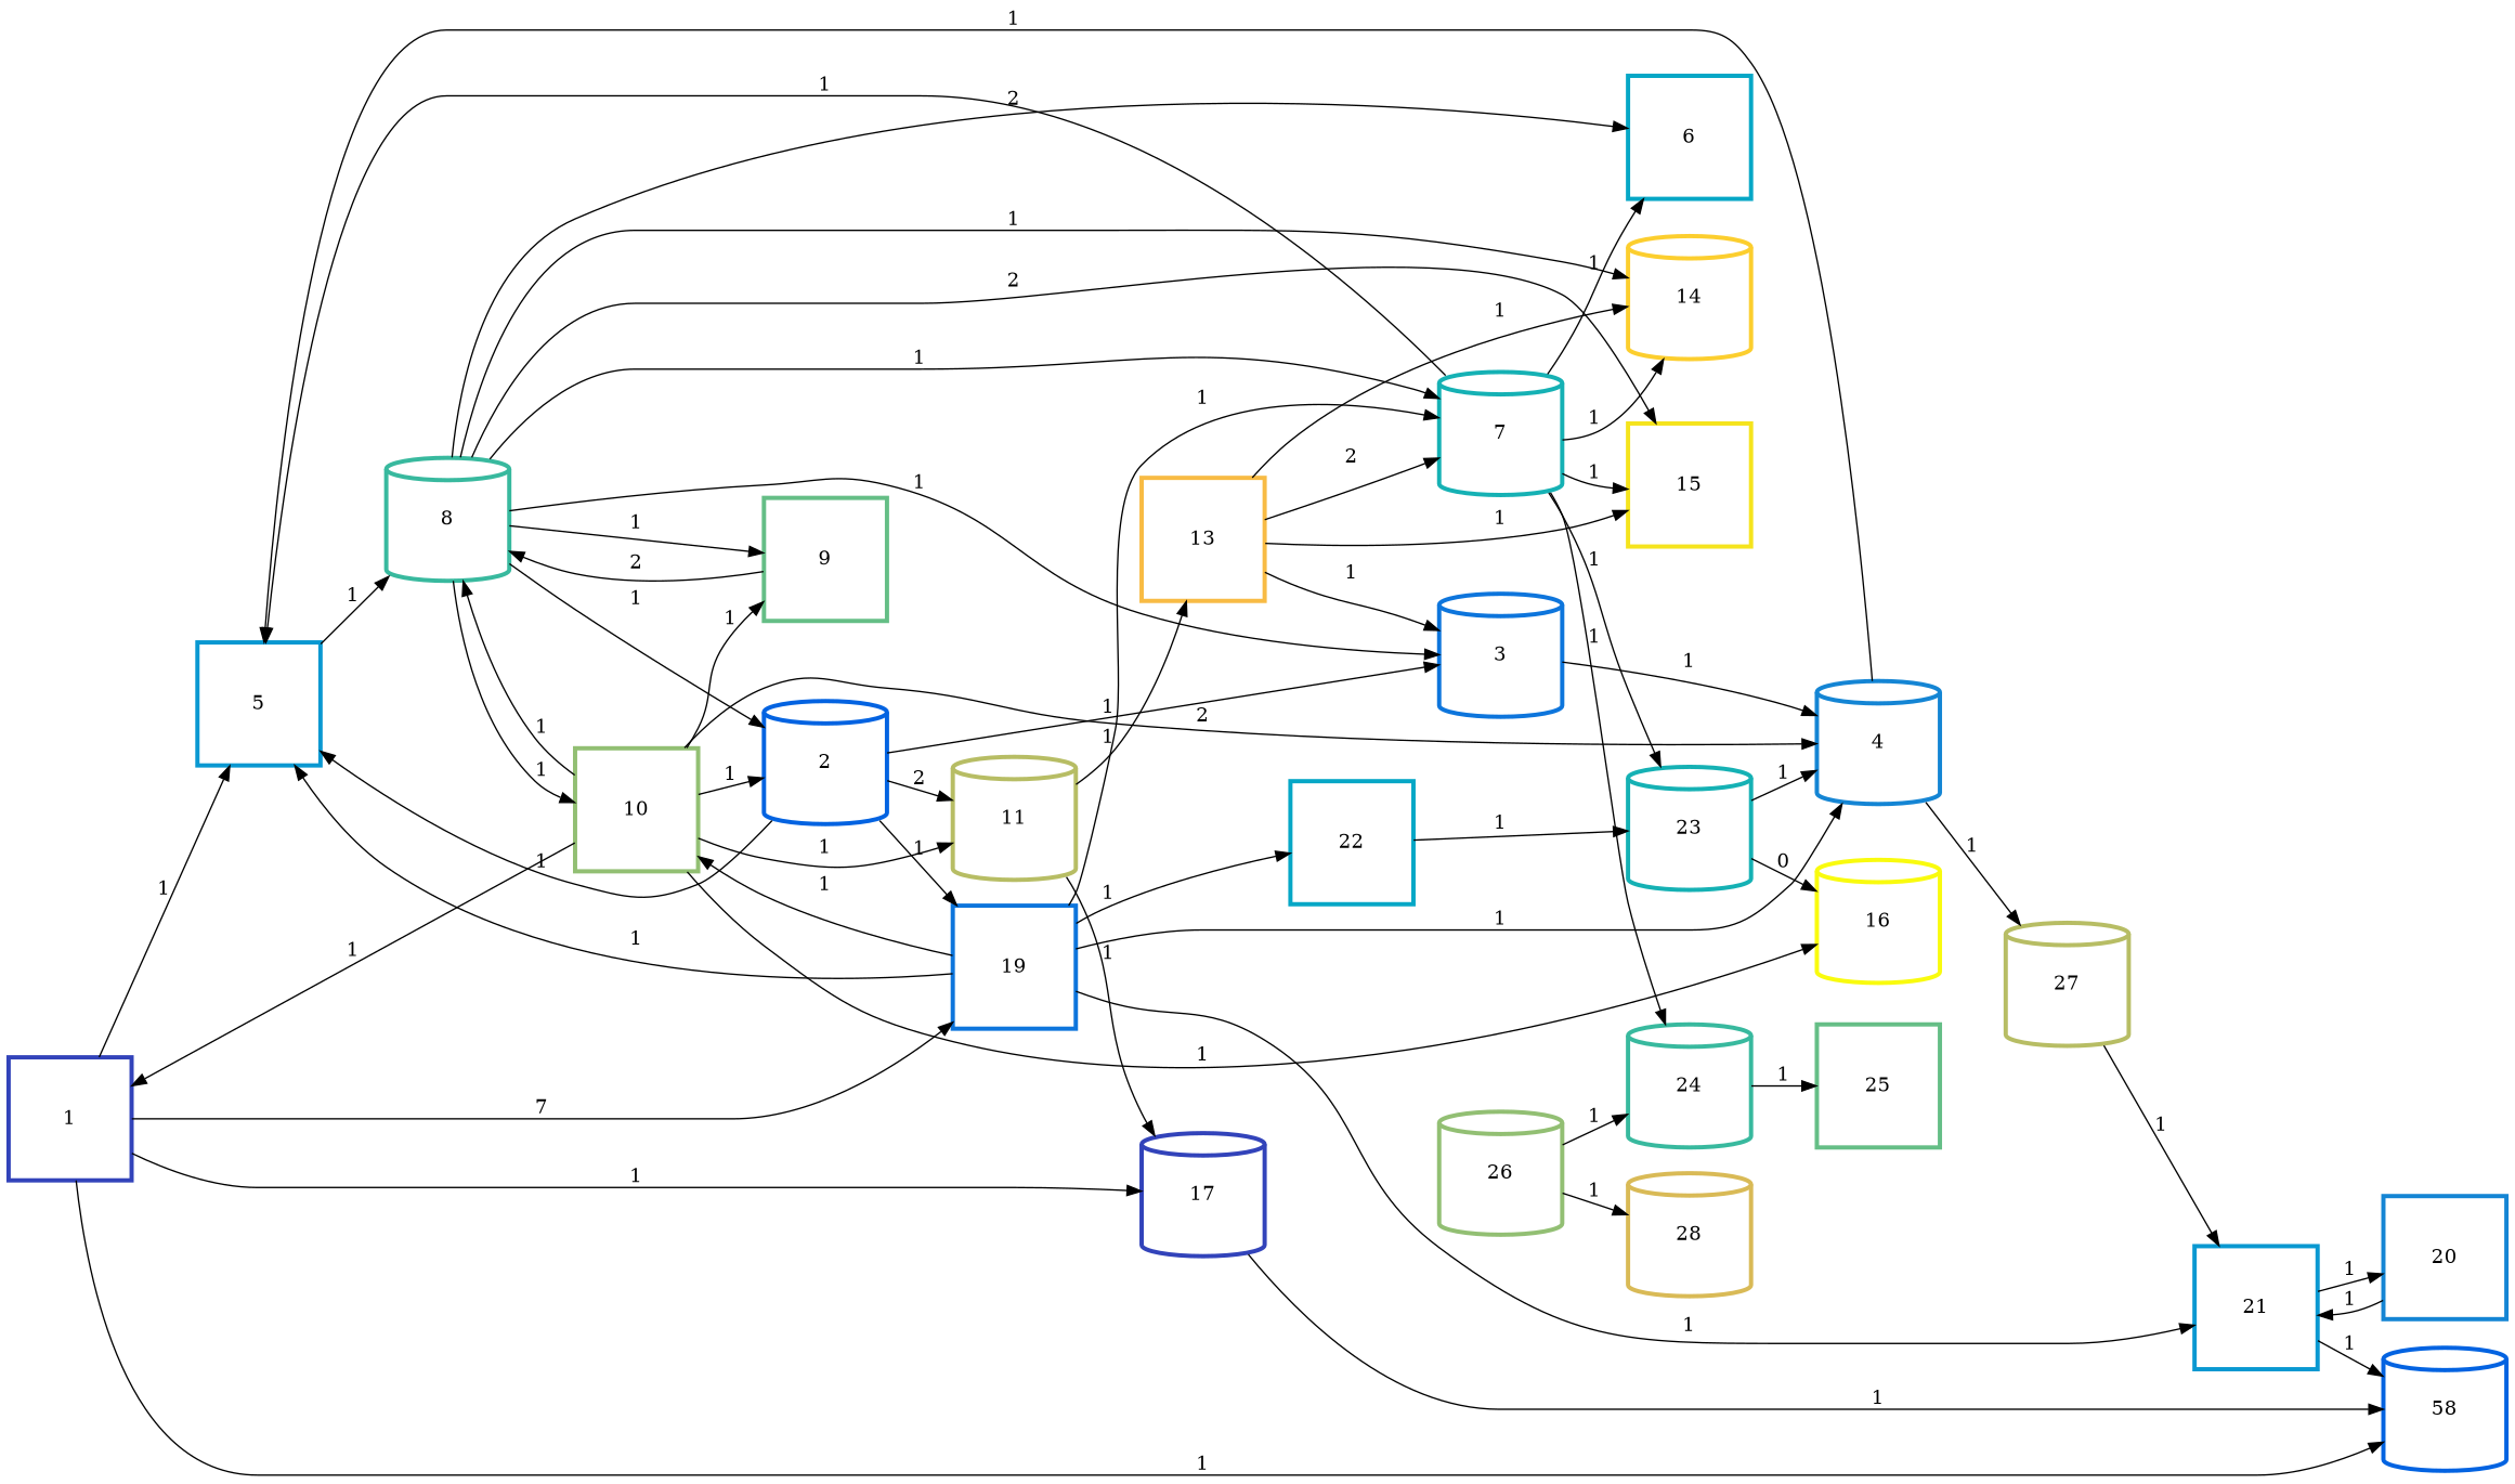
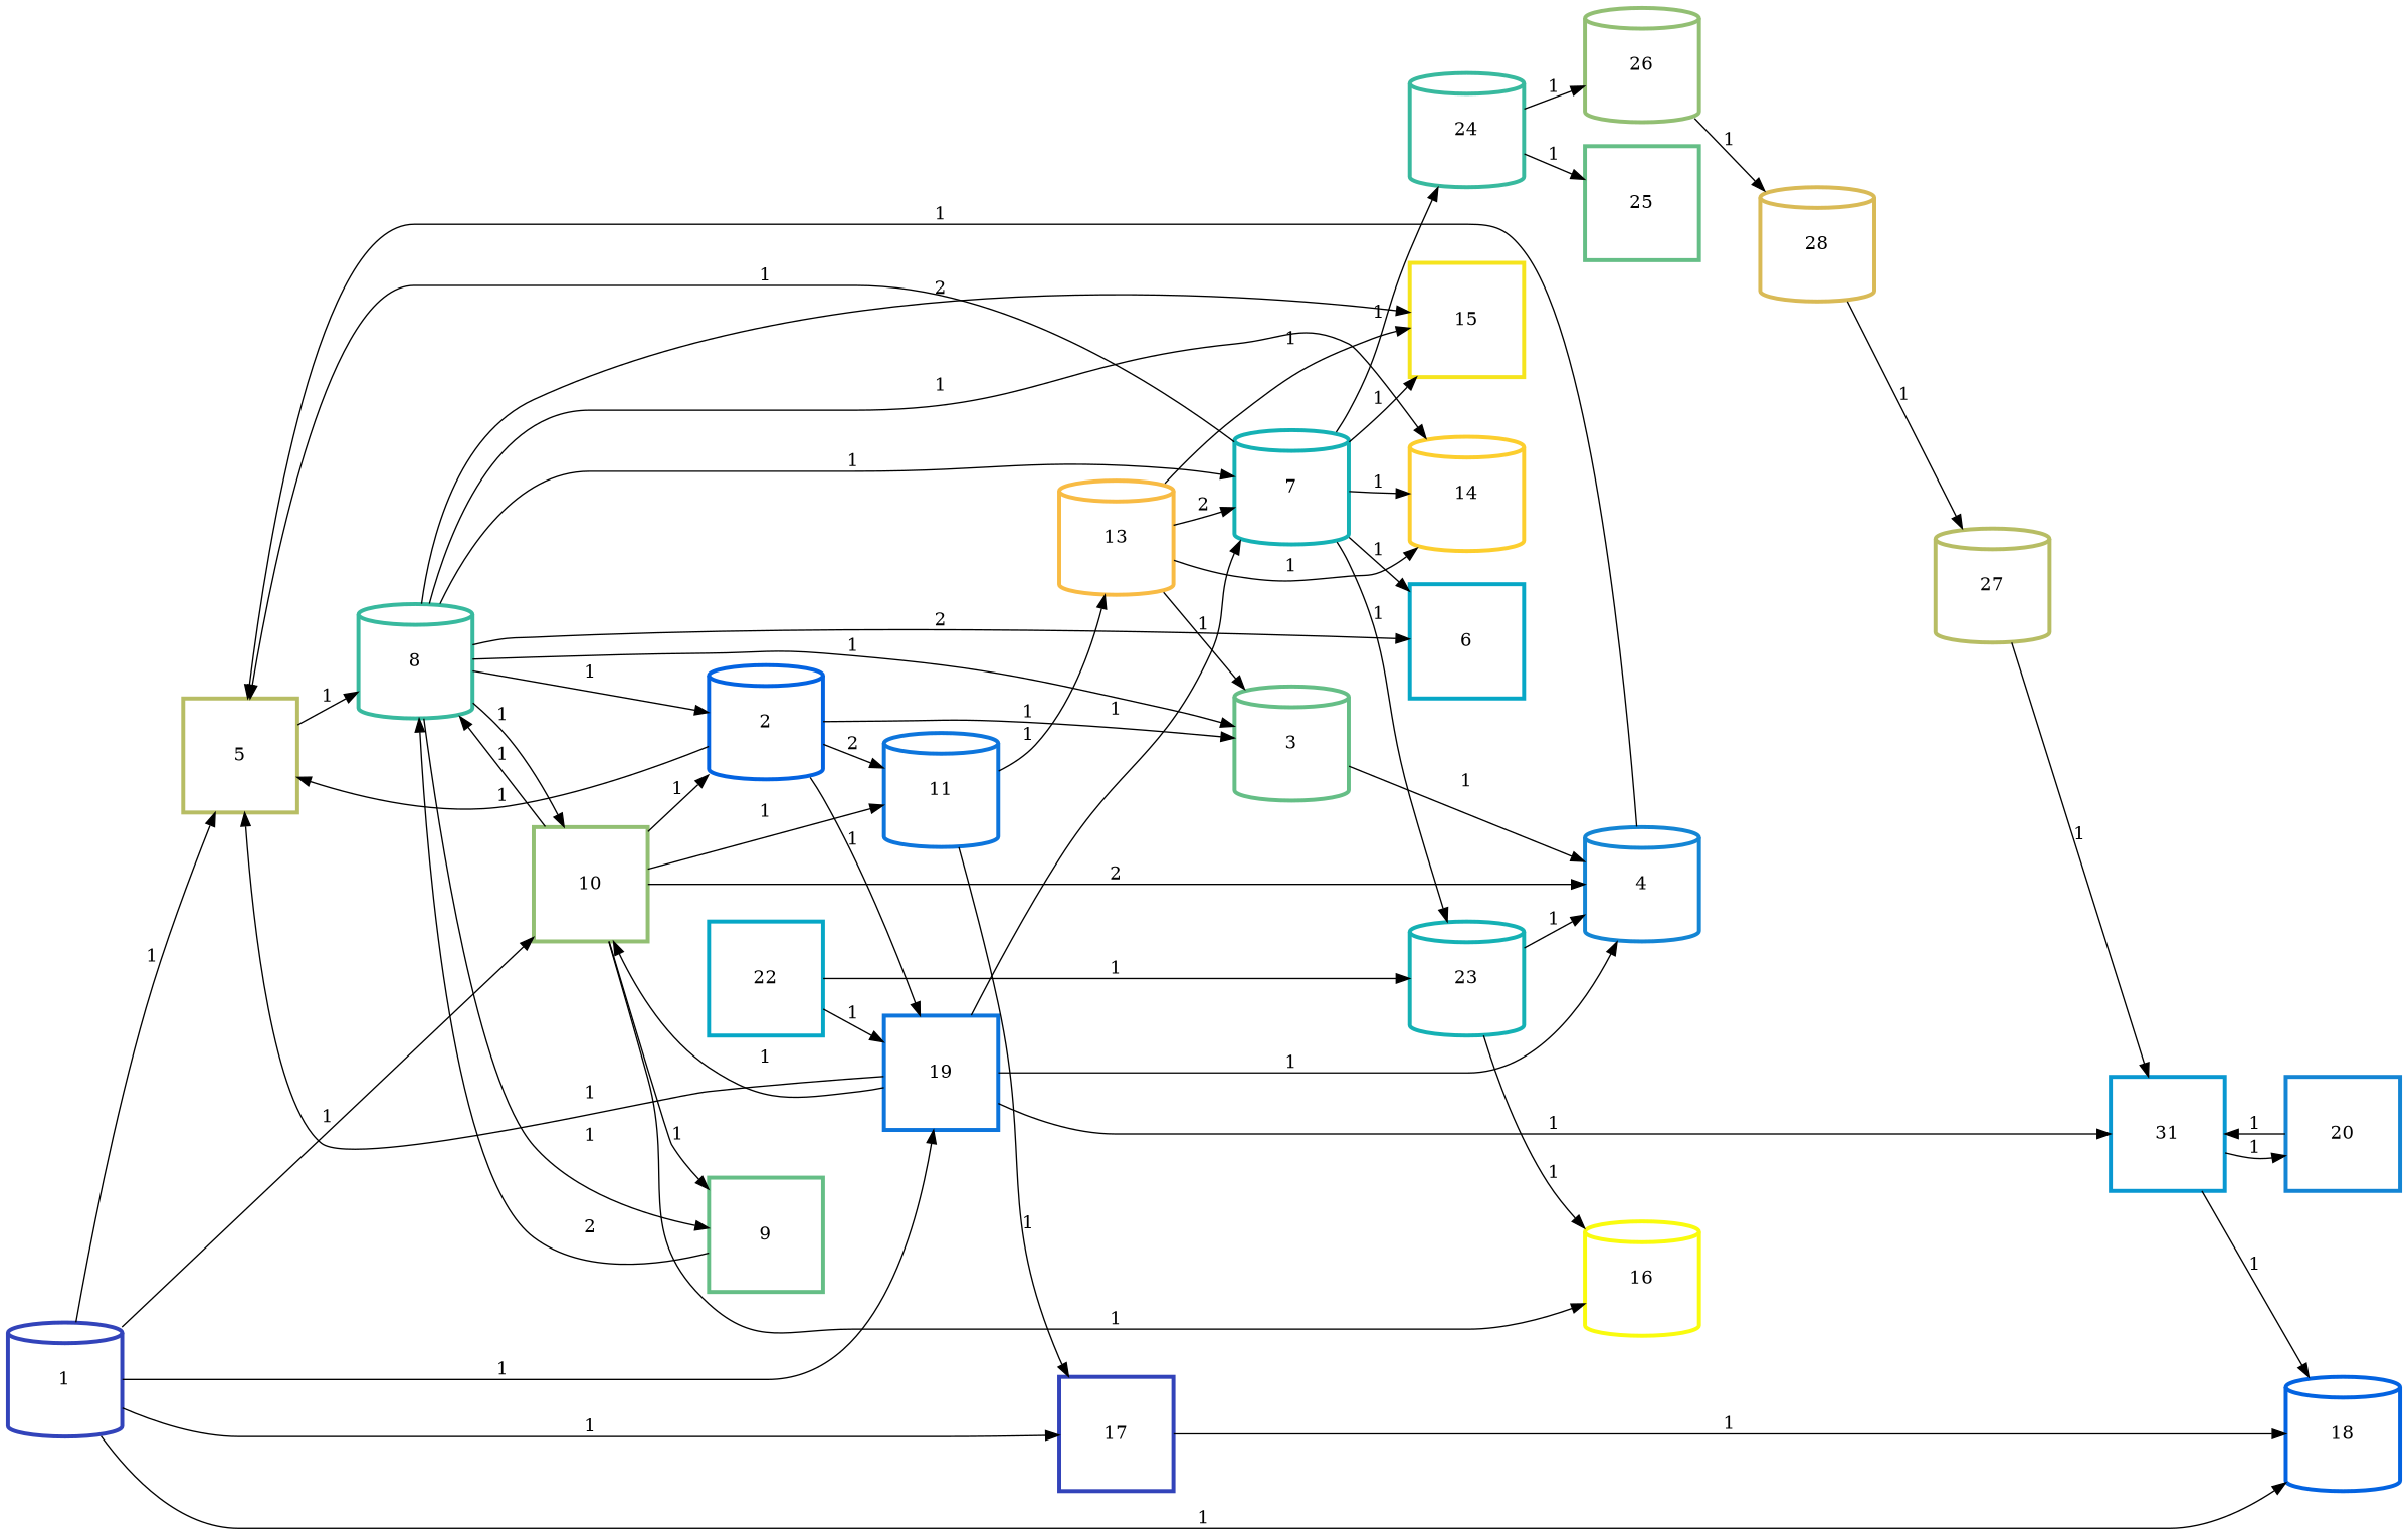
  digraph {
    rankdir=LR
    node [color="#3243BA" penwidth=3 shape=cylinder]
    edge [color=black penwidth=1]
-   n1 [height=1.2 label=1 shape=box width=1.2]
-   n2 [color="#0998D1" height=1.2 label=5 shape=box width=1.2]
+   n1 [height=1.2 label=1 width=1.2]
+   n2 [color="#B7BD64" height=1.2 label=5 shape=box width=1.2]
    n3 [color="#92BF73" height=1.2 label=10 shape=box width=1.2]
-   n4 [height=1.2 label=17 width=1.2]
-   n5 [color="#0363E1" height=1.2 label=58 width=1.2]
+   n4 [height=1.2 label=17 shape=box width=1.2]
+   n5 [color="#0363E1" height=1.2 label=18 width=1.2]
    n6 [color="#0D75DC" height=1.2 label=19 shape=box width=1.2]
    n7 [color="#0363E1" height=1.2 label=2 width=1.2]
-   n8 [color="#0D75DC" height=1.2 label=3 width=1.2]
-   n9 [color="#B7BD64" height=1.2 label=11 width=1.2]
+   n8 [color="#65BE86" height=1.2 label=3 width=1.2]
+   n9 [color="#0D75DC" height=1.2 label=11 width=1.2]
    n10 [color="#1485D4" height=1.2 label=4 width=1.2]
    n11 [color="#38B99E" height=1.2 label=8 width=1.2]
    n12 [color="#65BE86" height=1.2 label=9 shape=box width=1.2]
    n13 [color="#F9FB0E" height=1.2 label=16 width=1.2]
    n14 [color="#15B1B4" height=1.2 label=7 width=1.2]
-   n15 [color="#0998D1" height=1.2 label=21 shape=box width=1.2]
+   n15 [color="#0998D1" height=1.2 label=31 shape=box width=1.2]
    n16 [color="#06A7C6" height=1.2 label=22 shape=box width=1.2]
-   n17 [color="#F8BB44" height=1.2 label=13 shape=box width=1.2]
+   n17 [color="#F8BB44" height=1.2 label=13 width=1.2]
    n18 [color="#06A7C6" height=1.2 label=6 shape=box width=1.2]
    n19 [color="#FCCE2E" height=1.2 label=14 width=1.2]
    n20 [color="#F5E41D" height=1.2 label=15 shape=box width=1.2]
    n21 [color="#15B1B4" height=1.2 label=23 width=1.2]
    n22 [color="#38B99E" height=1.2 label=24 width=1.2]
    n23 [color="#65BE86" height=1.2 label=25 shape=box width=1.2]
    n24 [color="#92BF73" height=1.2 label=26 width=1.2]
    n25 [color="#1485D4" height=1.2 label=20 shape=box width=1.2]
    n26 [color="#D9BA56" height=1.2 label=28 width=1.2]
    n27 [color="#B7BD64" height=1.2 label=27 width=1.2]
    n1 -> n2 [label=1]
-   n3 -> n1 [label=1]
+   n1 -> n3 [label=1]
    n1 -> n4 [label=1]
    n1 -> n5 [label=1]
-   n1 -> n6 [label=7]
+   n1 -> n6 [label=1]
    n2 -> n11 [label=1]
    n3 -> n7 [label=1]
    n3 -> n9 [label=1]
    n3 -> n10 [label=2]
    n3 -> n11 [label=1]
    n3 -> n12 [label=1]
    n3 -> n13 [label=1]
    n4 -> n5 [label=1]
    n6 -> n2 [label=1]
    n6 -> n3 [label=1]
    n6 -> n10 [label=1]
    n6 -> n14 [label=1]
    n6 -> n15 [label=1]
-   n6 -> n16 [label=1]
+   n16 -> n6 [label=1]
    n7 -> n2 [label=1]
    n7 -> n6 [label=1]
    n7 -> n8 [label=1]
    n7 -> n9 [label=2]
    n8 -> n10 [label=1]
    n9 -> n4 [label=1]
    n9 -> n17 [label=1]
    n10 -> n2 [label=1]
    n11 -> n3 [label=1]
    n11 -> n7 [label=1]
    n11 -> n8 [label=1]
    n11 -> n12 [label=1]
    n11 -> n14 [label=1]
    n11 -> n18 [label=2]
    n11 -> n19 [label=1]
    n11 -> n20 [label=2]
    n12 -> n11 [label=2]
    n14 -> n2 [label=1]
    n14 -> n18 [label=1]
    n14 -> n19 [label=1]
    n14 -> n20 [label=1]
    n14 -> n21 [label=1]
    n14 -> n22 [label=1]
    n15 -> n5 [label=1]
    n15 -> n25 [label=1]
    n16 -> n21 [label=1]
    n17 -> n8 [label=1]
    n17 -> n14 [label=2]
    n17 -> n19 [label=1]
    n17 -> n20 [label=1]
    n21 -> n10 [label=1]
-   n21 -> n13 [label=0]
+   n21 -> n13 [label=1]
    n22 -> n23 [label=1]
-   n24 -> n22 [label=1]
+   n22 -> n24 [label=1]
    n24 -> n26 [label=1]
    n25 -> n15 [label=1]
-   n10 -> n27 [label=1]
+   n26 -> n27 [label=1]
    n27 -> n15 [label=1]
  }
